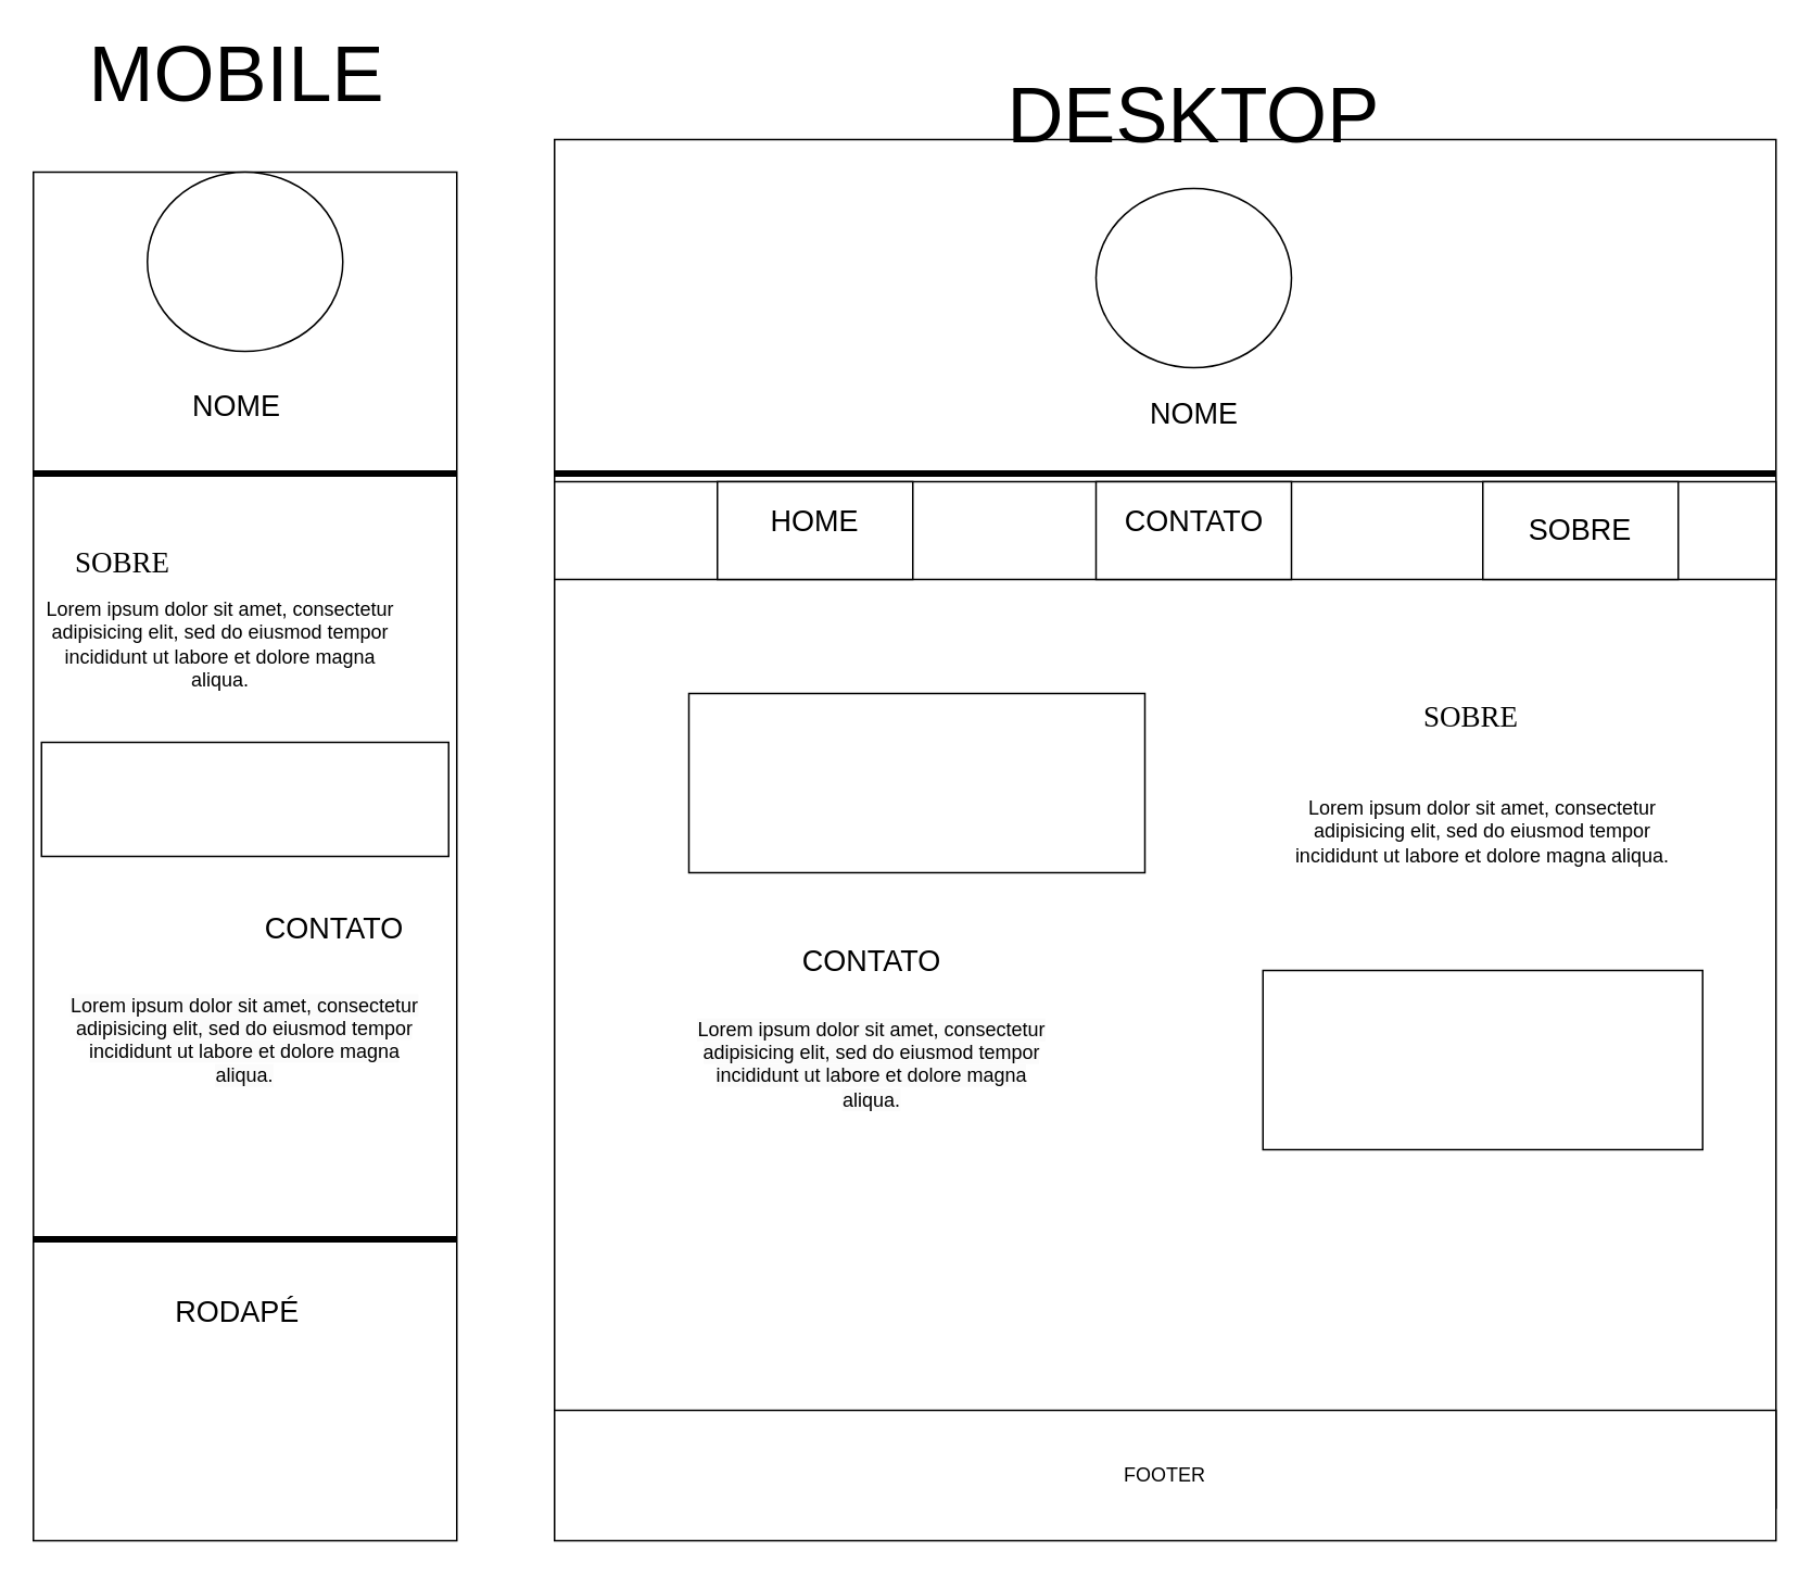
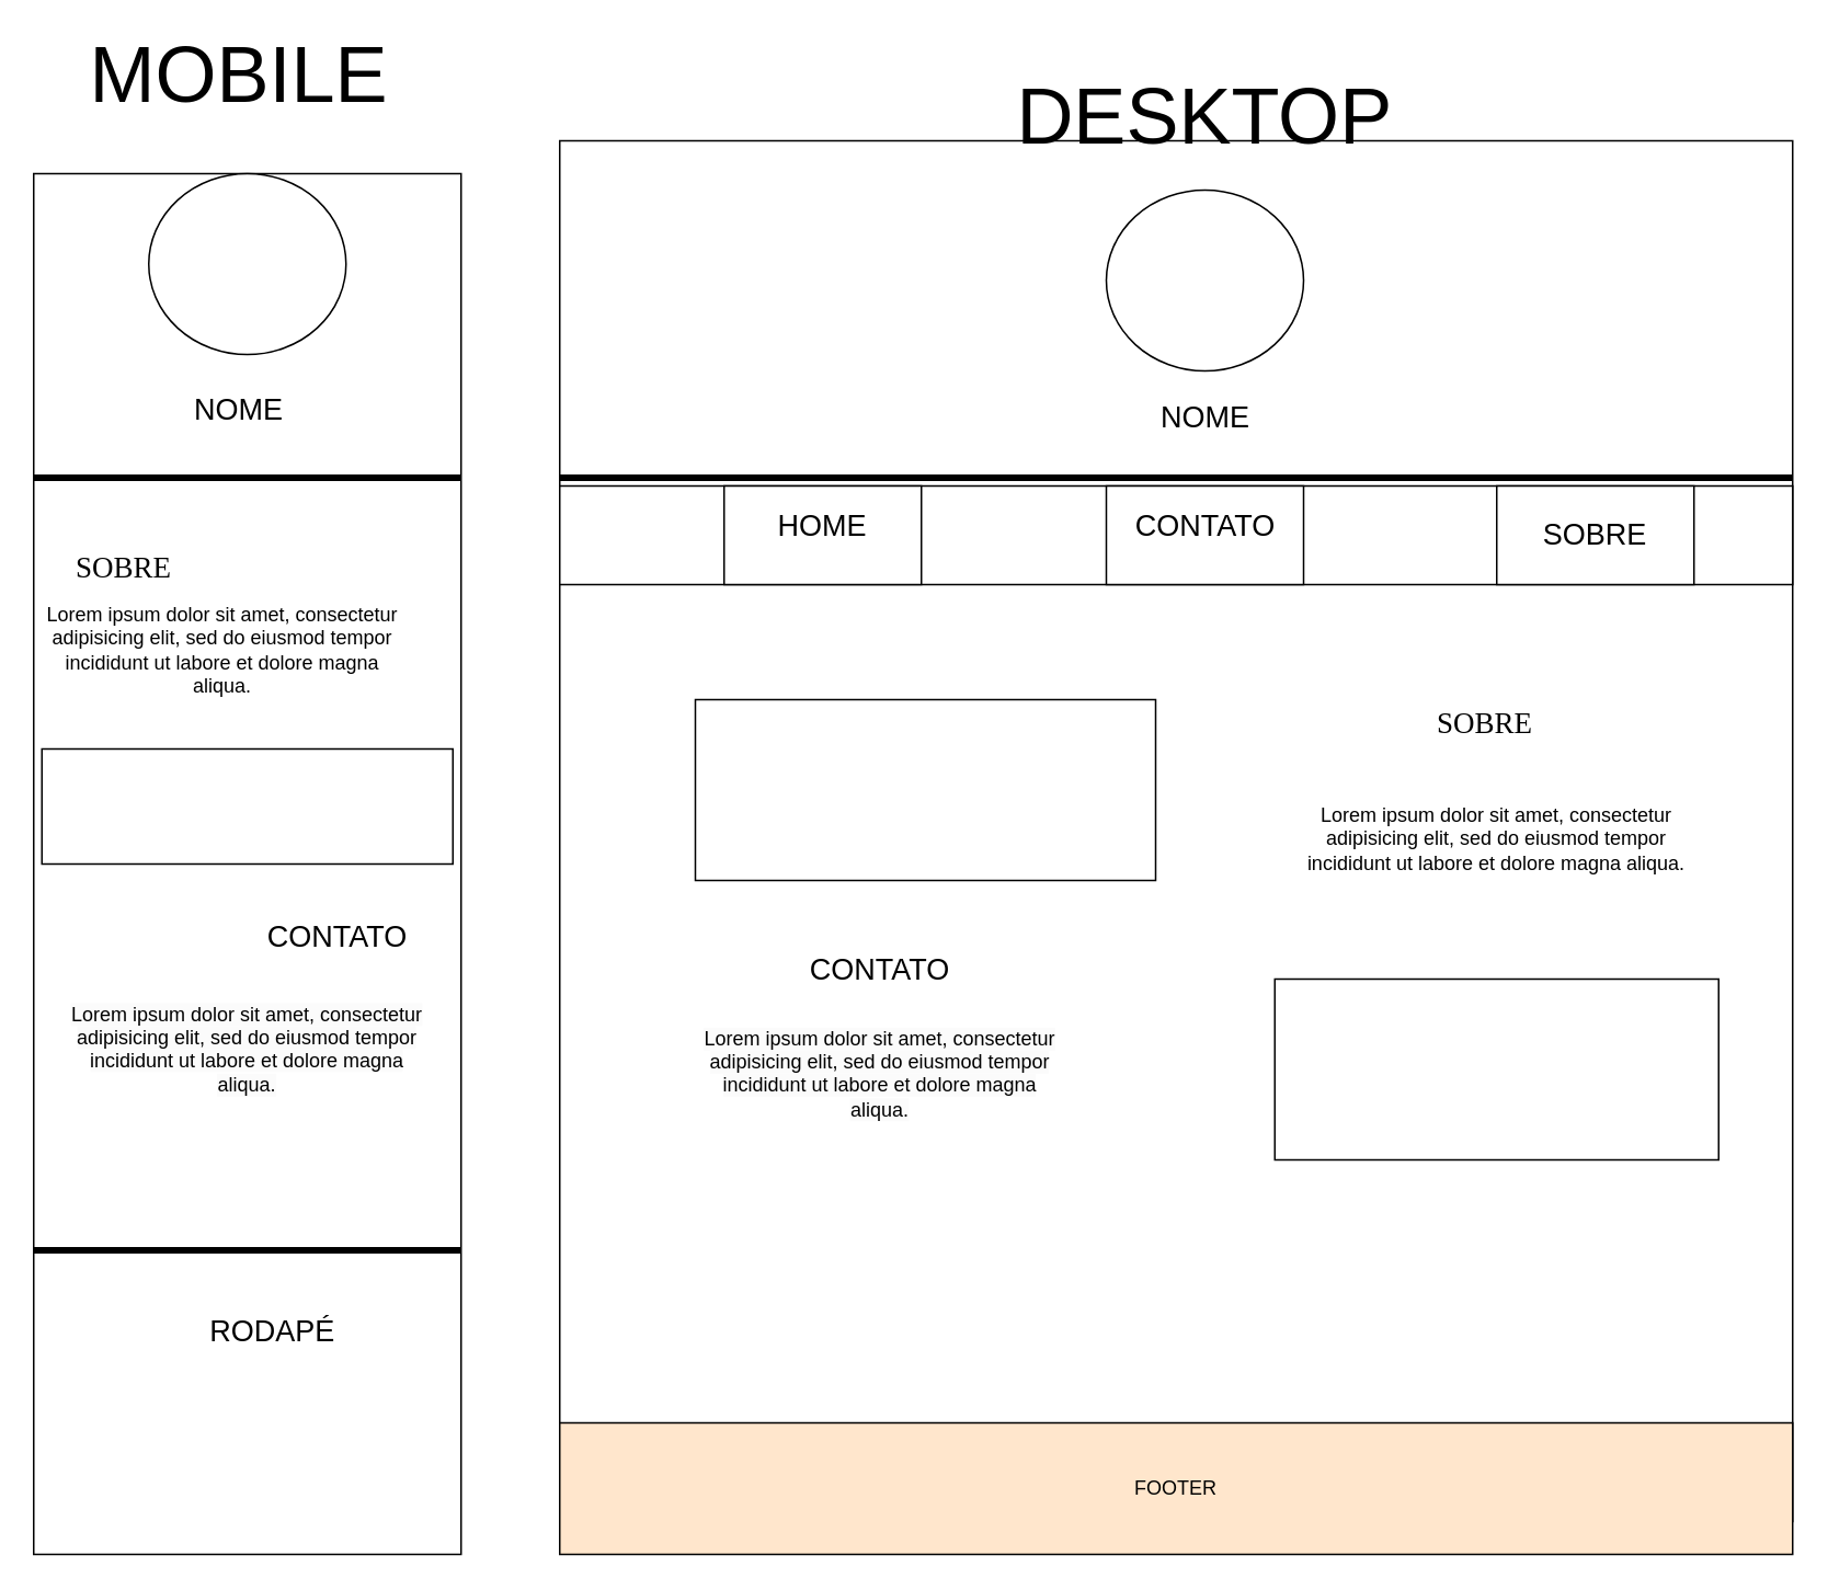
  <mxCell id="0" />
  <mxCell id="1" parent="0" />
  <mxCell id="2" value="" style="rounded=0;whiteSpace=wrap;html=1;" vertex="1" parent="1"><mxGeometry x="20" y="105" width="260" height="840" as="geometry" /></mxCell>
  <mxCell id="3" value="" style="rounded=0;whiteSpace=wrap;html=1;" vertex="1" parent="1"><mxGeometry x="340" y="85" width="750" height="840" as="geometry" /></mxCell>
  <mxCell id="4" value="" style="ellipse;whiteSpace=wrap;html=1;" vertex="1" parent="1"><mxGeometry x="90" y="105" width="120" height="110" as="geometry" /></mxCell>
  <mxCell id="5" value="&lt;font style=&quot;font-size: 18px;&quot;&gt;NOME&lt;br&gt;&lt;br&gt;&lt;/font&gt;" style="text;html=1;strokeColor=none;fillColor=none;align=center;verticalAlign=middle;whiteSpace=wrap;rounded=0;" vertex="1" parent="1"><mxGeometry x="70" y="245" width="150" height="30" as="geometry" /></mxCell>
  <mxCell id="6" value="" style="line;strokeWidth=4;html=1;perimeter=backbonePerimeter;points=[];outlineConnect=0;" vertex="1" parent="1"><mxGeometry x="20" y="285" width="260" height="10" as="geometry" /></mxCell>
  <mxCell id="7" value="&lt;font style=&quot;font-size: 18px;&quot; face=&quot;Times New Roman&quot;&gt;SOBRE&lt;/font&gt;" style="text;html=1;strokeColor=none;fillColor=none;align=center;verticalAlign=middle;whiteSpace=wrap;rounded=0;" vertex="1" parent="1"><mxGeometry x="20" y="305" width="110" height="80" as="geometry" /></mxCell>
  <mxCell id="8" value="Lorem ipsum dolor sit amet, consectetur&#10;adipisicing elit, sed do eiusmod tempor&#10;incididunt ut labore et dolore magna aliqua." style="text;html=1;strokeColor=none;fillColor=none;align=center;verticalAlign=middle;whiteSpace=wrap;rounded=0;" vertex="1" parent="1"><mxGeometry x="25" y="380" width="220" height="30" as="geometry" /></mxCell>
  <mxCell id="9" value="&lt;font style=&quot;font-size: 48px;&quot;&gt;MOBILE&lt;/font&gt;" style="text;html=1;strokeColor=none;fillColor=none;align=center;verticalAlign=middle;whiteSpace=wrap;rounded=0;" vertex="1" parent="1"><mxGeometry x="20" y="20" width="250" height="50" as="geometry" /></mxCell>
  <mxCell id="10" value="&lt;font style=&quot;font-size: 48px;&quot;&gt;DESKTOP&lt;/font&gt;" style="text;html=1;strokeColor=none;fillColor=none;align=center;verticalAlign=middle;whiteSpace=wrap;rounded=0;" vertex="1" parent="1"><mxGeometry x="640" y="35" width="185" height="70" as="geometry" /></mxCell>
  <mxCell id="11" value="" style="rounded=0;whiteSpace=wrap;html=1;" vertex="1" parent="1"><mxGeometry x="25" y="455" width="250" height="70" as="geometry" /></mxCell>
  <mxCell id="12" value="&lt;font style=&quot;font-size: 18px;&quot;&gt;CONTATO&lt;/font&gt;" style="text;html=1;strokeColor=none;fillColor=none;align=center;verticalAlign=middle;whiteSpace=wrap;rounded=0;" vertex="1" parent="1"><mxGeometry x="180" y="555" width="50" height="30" as="geometry" /></mxCell>
  <mxCell id="13" value="&#10;&lt;span style=&quot;color: rgb(0, 0, 0); font-family: Helvetica; font-size: 12px; font-style: normal; font-variant-ligatures: normal; font-variant-caps: normal; font-weight: 400; letter-spacing: normal; orphans: 2; text-align: center; text-indent: 0px; text-transform: none; widows: 2; word-spacing: 0px; -webkit-text-stroke-width: 0px; background-color: rgb(251, 251, 251); text-decoration-thickness: initial; text-decoration-style: initial; text-decoration-color: initial; float: none; display: inline !important;&quot;&gt;Lorem ipsum dolor sit amet, consectetur&lt;/span&gt;&lt;br style=&quot;border-color: var(--border-color); color: rgb(0, 0, 0); font-family: Helvetica; font-size: 12px; font-style: normal; font-variant-ligatures: normal; font-variant-caps: normal; font-weight: 400; letter-spacing: normal; orphans: 2; text-align: center; text-indent: 0px; text-transform: none; widows: 2; word-spacing: 0px; -webkit-text-stroke-width: 0px; background-color: rgb(251, 251, 251); text-decoration-thickness: initial; text-decoration-style: initial; text-decoration-color: initial;&quot;&gt;&lt;span style=&quot;color: rgb(0, 0, 0); font-family: Helvetica; font-size: 12px; font-style: normal; font-variant-ligatures: normal; font-variant-caps: normal; font-weight: 400; letter-spacing: normal; orphans: 2; text-align: center; text-indent: 0px; text-transform: none; widows: 2; word-spacing: 0px; -webkit-text-stroke-width: 0px; background-color: rgb(251, 251, 251); text-decoration-thickness: initial; text-decoration-style: initial; text-decoration-color: initial; float: none; display: inline !important;&quot;&gt;adipisicing elit, sed do eiusmod tempor&lt;/span&gt;&lt;br style=&quot;border-color: var(--border-color); color: rgb(0, 0, 0); font-family: Helvetica; font-size: 12px; font-style: normal; font-variant-ligatures: normal; font-variant-caps: normal; font-weight: 400; letter-spacing: normal; orphans: 2; text-align: center; text-indent: 0px; text-transform: none; widows: 2; word-spacing: 0px; -webkit-text-stroke-width: 0px; background-color: rgb(251, 251, 251); text-decoration-thickness: initial; text-decoration-style: initial; text-decoration-color: initial;&quot;&gt;&lt;span style=&quot;color: rgb(0, 0, 0); font-family: Helvetica; font-size: 12px; font-style: normal; font-variant-ligatures: normal; font-variant-caps: normal; font-weight: 400; letter-spacing: normal; orphans: 2; text-align: center; text-indent: 0px; text-transform: none; widows: 2; word-spacing: 0px; -webkit-text-stroke-width: 0px; background-color: rgb(251, 251, 251); text-decoration-thickness: initial; text-decoration-style: initial; text-decoration-color: initial; float: none; display: inline !important;&quot;&gt;incididunt ut labore et dolore magna aliqua.&lt;/span&gt;&#10;&#10;" style="text;html=1;strokeColor=none;fillColor=none;align=center;verticalAlign=middle;whiteSpace=wrap;rounded=0;" vertex="1" parent="1"><mxGeometry x="35" y="630" width="230" height="30" as="geometry" /></mxCell>
  <mxCell id="14" value="" style="line;strokeWidth=4;html=1;perimeter=backbonePerimeter;points=[];outlineConnect=0;" vertex="1" parent="1"><mxGeometry x="20" y="755" width="260" height="10" as="geometry" /></mxCell>
- <mxCell id="15" value="&lt;font style=&quot;font-size: 18px;&quot;&gt;RODAPÉ&lt;/font&gt;" style="text;html=1;strokeColor=none;fillColor=none;align=center;verticalAlign=middle;whiteSpace=wrap;rounded=0;" vertex="1" parent="1"><mxGeometry x="72.5" y="775" width="145" height="60" as="geometry" /></mxCell>
+ <mxCell id="15" value="&lt;font style=&quot;font-size: 18px;&quot;&gt;RODAPÉ&lt;/font&gt;" style="text;html=1;strokeColor=none;fillColor=none;align=center;verticalAlign=middle;whiteSpace=wrap;rounded=0;" vertex="1" parent="1"><mxGeometry x="92.5" y="780" width="145" height="60" as="geometry" /></mxCell>
  <mxCell id="16" value="" style="line;strokeWidth=4;html=1;perimeter=backbonePerimeter;points=[];outlineConnect=0;" vertex="1" parent="1"><mxGeometry x="340" y="250" width="750" height="80" as="geometry" /></mxCell>
  <mxCell id="17" value="&lt;font style=&quot;font-size: 18px;&quot;&gt;NOME&lt;br&gt;&lt;br&gt;&lt;/font&gt;" style="text;html=1;strokeColor=none;fillColor=none;align=center;verticalAlign=middle;whiteSpace=wrap;rounded=0;" vertex="1" parent="1"><mxGeometry x="657.5" y="250" width="150" height="30" as="geometry" /></mxCell>
  <mxCell id="18" value="" style="ellipse;whiteSpace=wrap;html=1;" vertex="1" parent="1"><mxGeometry x="672.5" y="115" width="120" height="110" as="geometry" /></mxCell>
  <mxCell id="19" value="" style="rounded=0;whiteSpace=wrap;html=1;" vertex="1" parent="1"><mxGeometry x="340" y="295" width="750" height="60" as="geometry" /></mxCell>
  <mxCell id="20" value="" style="rounded=0;whiteSpace=wrap;html=1;" vertex="1" parent="1"><mxGeometry x="440" y="295" width="120" height="60" as="geometry" /></mxCell>
  <mxCell id="21" value="" style="rounded=0;whiteSpace=wrap;html=1;" vertex="1" parent="1"><mxGeometry x="672.5" y="295" width="120" height="60" as="geometry" /></mxCell>
  <mxCell id="22" value="&lt;font style=&quot;font-size: 18px;&quot;&gt;SOBRE&lt;/font&gt;" style="rounded=0;whiteSpace=wrap;html=1;" vertex="1" parent="1"><mxGeometry x="910" y="295" width="120" height="60" as="geometry" /></mxCell>
  <mxCell id="23" value="&lt;span style=&quot;font-size: 18px;&quot;&gt;HOME&lt;/span&gt;" style="text;html=1;strokeColor=none;fillColor=none;align=center;verticalAlign=middle;whiteSpace=wrap;rounded=0;" vertex="1" parent="1"><mxGeometry x="470" y="305" width="60" height="30" as="geometry" /></mxCell>
  <mxCell id="24" value="&lt;font style=&quot;font-size: 18px;&quot;&gt;CONTATO&lt;/font&gt;" style="text;html=1;strokeColor=none;fillColor=none;align=center;verticalAlign=middle;whiteSpace=wrap;rounded=0;" vertex="1" parent="1"><mxGeometry x="702.5" y="305" width="60" height="30" as="geometry" /></mxCell>
  <mxCell id="25" value="&lt;font style=&quot;font-size: 18px;&quot; face=&quot;Times New Roman&quot;&gt;SOBRE&lt;/font&gt;" style="text;html=1;strokeColor=none;fillColor=none;align=center;verticalAlign=middle;whiteSpace=wrap;rounded=0;" vertex="1" parent="1"><mxGeometry x="807.5" y="375" width="190" height="130" as="geometry" /></mxCell>
  <mxCell id="26" value="Lorem ipsum dolor sit amet, consectetur&#10;adipisicing elit, sed do eiusmod tempor&#10;incididunt ut labore et dolore magna aliqua." style="text;html=1;strokeColor=none;fillColor=none;align=center;verticalAlign=middle;whiteSpace=wrap;rounded=0;" vertex="1" parent="1"><mxGeometry x="750" y="455" width="320" height="110" as="geometry" /></mxCell>
  <mxCell id="27" value="" style="rounded=0;whiteSpace=wrap;html=1;" vertex="1" parent="1"><mxGeometry x="422.5" y="425" width="280" height="110" as="geometry" /></mxCell>
  <mxCell id="28" value="" style="rounded=0;whiteSpace=wrap;html=1;" vertex="1" parent="1"><mxGeometry x="775" y="595" width="270" height="110" as="geometry" /></mxCell>
  <mxCell id="29" value="&lt;font style=&quot;font-size: 18px;&quot;&gt;CONTATO&lt;/font&gt;" style="text;html=1;strokeColor=none;fillColor=none;align=center;verticalAlign=middle;whiteSpace=wrap;rounded=0;" vertex="1" parent="1"><mxGeometry x="510" y="575" width="50" height="30" as="geometry" /></mxCell>
  <mxCell id="30" value="&#10;&lt;span style=&quot;color: rgb(0, 0, 0); font-family: Helvetica; font-size: 12px; font-style: normal; font-variant-ligatures: normal; font-variant-caps: normal; font-weight: 400; letter-spacing: normal; orphans: 2; text-align: center; text-indent: 0px; text-transform: none; widows: 2; word-spacing: 0px; -webkit-text-stroke-width: 0px; background-color: rgb(251, 251, 251); text-decoration-thickness: initial; text-decoration-style: initial; text-decoration-color: initial; float: none; display: inline !important;&quot;&gt;Lorem ipsum dolor sit amet, consectetur&lt;/span&gt;&lt;br style=&quot;border-color: var(--border-color); color: rgb(0, 0, 0); font-family: Helvetica; font-size: 12px; font-style: normal; font-variant-ligatures: normal; font-variant-caps: normal; font-weight: 400; letter-spacing: normal; orphans: 2; text-align: center; text-indent: 0px; text-transform: none; widows: 2; word-spacing: 0px; -webkit-text-stroke-width: 0px; background-color: rgb(251, 251, 251); text-decoration-thickness: initial; text-decoration-style: initial; text-decoration-color: initial;&quot;&gt;&lt;span style=&quot;color: rgb(0, 0, 0); font-family: Helvetica; font-size: 12px; font-style: normal; font-variant-ligatures: normal; font-variant-caps: normal; font-weight: 400; letter-spacing: normal; orphans: 2; text-align: center; text-indent: 0px; text-transform: none; widows: 2; word-spacing: 0px; -webkit-text-stroke-width: 0px; background-color: rgb(251, 251, 251); text-decoration-thickness: initial; text-decoration-style: initial; text-decoration-color: initial; float: none; display: inline !important;&quot;&gt;adipisicing elit, sed do eiusmod tempor&lt;/span&gt;&lt;br style=&quot;border-color: var(--border-color); color: rgb(0, 0, 0); font-family: Helvetica; font-size: 12px; font-style: normal; font-variant-ligatures: normal; font-variant-caps: normal; font-weight: 400; letter-spacing: normal; orphans: 2; text-align: center; text-indent: 0px; text-transform: none; widows: 2; word-spacing: 0px; -webkit-text-stroke-width: 0px; background-color: rgb(251, 251, 251); text-decoration-thickness: initial; text-decoration-style: initial; text-decoration-color: initial;&quot;&gt;&lt;span style=&quot;color: rgb(0, 0, 0); font-family: Helvetica; font-size: 12px; font-style: normal; font-variant-ligatures: normal; font-variant-caps: normal; font-weight: 400; letter-spacing: normal; orphans: 2; text-align: center; text-indent: 0px; text-transform: none; widows: 2; word-spacing: 0px; -webkit-text-stroke-width: 0px; background-color: rgb(251, 251, 251); text-decoration-thickness: initial; text-decoration-style: initial; text-decoration-color: initial; float: none; display: inline !important;&quot;&gt;incididunt ut labore et dolore magna aliqua.&lt;/span&gt;&#10;&#10;" style="text;html=1;strokeColor=none;fillColor=none;align=center;verticalAlign=middle;whiteSpace=wrap;rounded=0;" vertex="1" parent="1"><mxGeometry x="420" y="645" width="230" height="30" as="geometry" /></mxCell>
- <mxCell id="31" value="FOOTER" style="rounded=0;whiteSpace=wrap;html=1;" vertex="1" parent="1"><mxGeometry x="340" y="865" width="750" height="80" as="geometry" /></mxCell>
+ <mxCell id="31" value="FOOTER" style="rounded=0;whiteSpace=wrap;html=1;fillColor=#ffe6cc;" vertex="1" parent="1"><mxGeometry x="340" y="865" width="750" height="80" as="geometry" /></mxCell>
